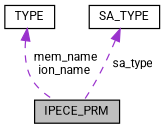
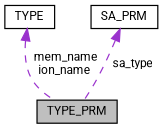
  digraph {
    fontname=Roboto
    node [color=black fillcolor=white fontname=Roboto fontsize=10 shape=record style=filled]
    edge [color=darkorchid3 dir=back fontname=Roboto fontsize=10 labelfontname=Helvetica labelfontsize=10 style=dashed]
-   n1 [fillcolor=grey75 fontcolor=black height=0.2 label=IPECE_PRM width=0.4]
+   n1 [fillcolor=grey75 fontcolor=black height=0.2 label=TYPE_PRM width=0.4]
    n2 [height=0.2 label=TYPE width=0.4]
-   n3 [height=0.2 label=SA_TYPE width=0.4]
+   n3 [height=0.2 label=SA_PRM width=0.4]
    n2 -> n1 [label=" mem_name\nion_name"]
    n3 -> n1 [label=" sa_type"]
  }
